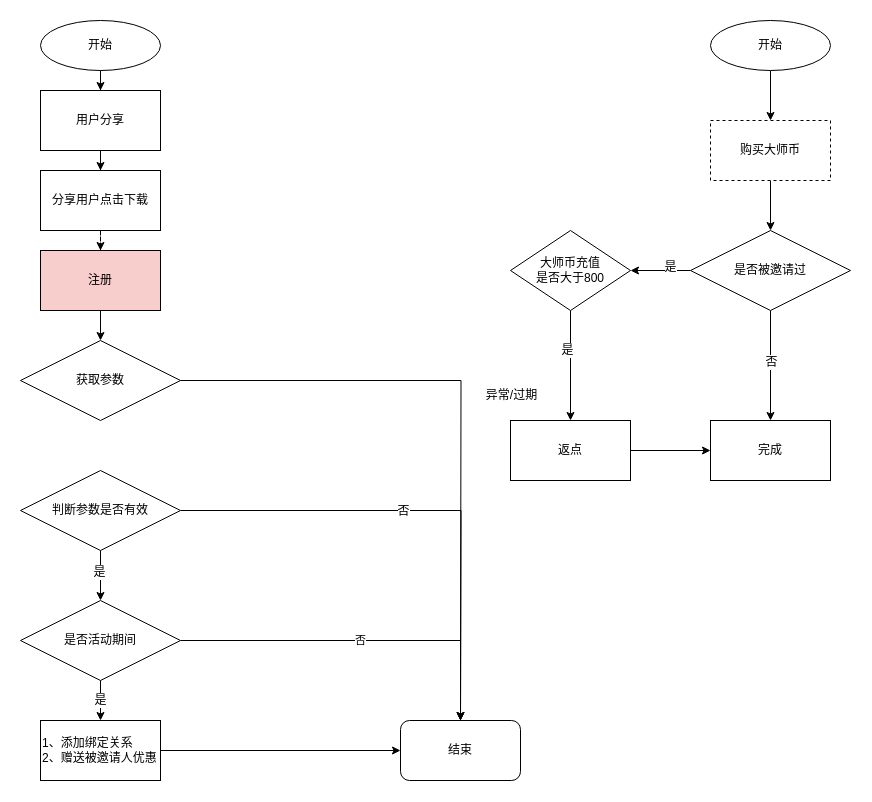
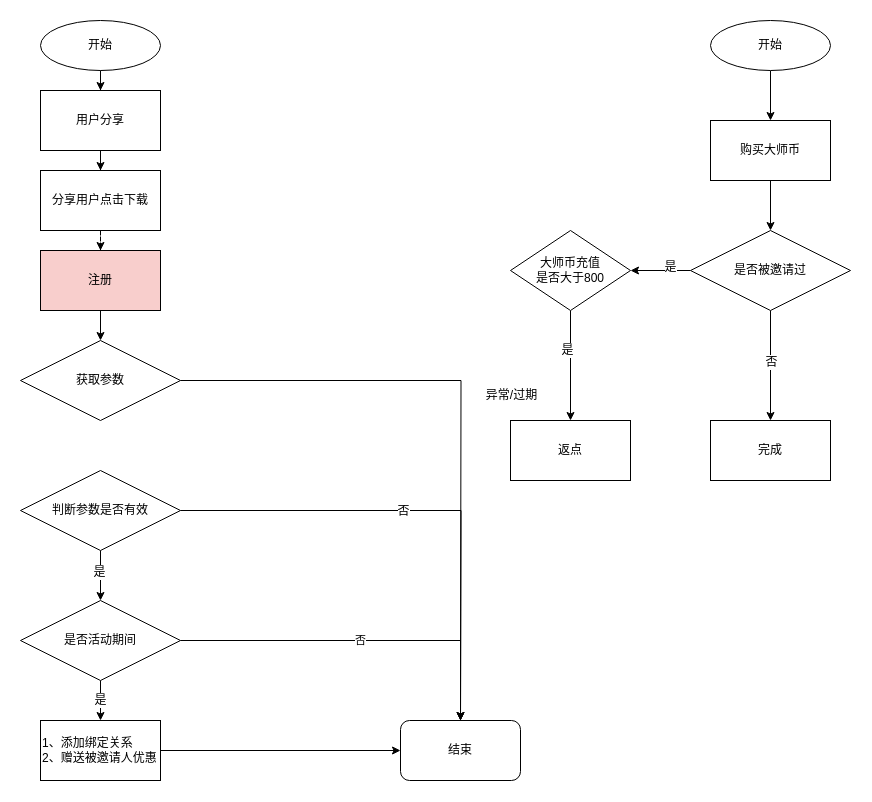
  <mxCell id="0" />
  <mxCell id="1" parent="0" />
  <mxCell id="2" value="" style="edgeStyle=orthogonalEdgeStyle;rounded=0;orthogonalLoop=1;jettySize=auto;html=1;entryX=0.5;entryY=0;entryDx=0;entryDy=0;" edge="1" parent="1" source="3" target="5"><mxGeometry relative="1" as="geometry"><mxPoint x="100" y="140" as="targetPoint" /></mxGeometry></mxCell>
  <mxCell id="3" value="开始" style="ellipse;whiteSpace=wrap;html=1;" vertex="1" parent="1"><mxGeometry x="40" y="20" width="120" height="50" as="geometry" /></mxCell>
  <mxCell id="4" value="" style="edgeStyle=orthogonalEdgeStyle;rounded=0;orthogonalLoop=1;jettySize=auto;html=1;" edge="1" parent="1" source="5" target="7"><mxGeometry relative="1" as="geometry" /></mxCell>
  <mxCell id="5" value="用户分享" style="rounded=0;whiteSpace=wrap;html=1;" vertex="1" parent="1"><mxGeometry x="40" y="90" width="120" height="60" as="geometry" /></mxCell>
  <mxCell id="6" value="" style="edgeStyle=orthogonalEdgeStyle;rounded=0;orthogonalLoop=1;jettySize=auto;html=1;dashed=1;" edge="1" parent="1" source="7" target="17"><mxGeometry relative="1" as="geometry" /></mxCell>
  <mxCell id="7" value="分享用户点击下载" style="rounded=0;whiteSpace=wrap;html=1;" vertex="1" parent="1"><mxGeometry x="40" y="170" width="120" height="60" as="geometry" /></mxCell>
  <mxCell id="8" value="" style="edgeStyle=orthogonalEdgeStyle;rounded=0;orthogonalLoop=1;jettySize=auto;html=1;" edge="1" parent="1" source="10"><mxGeometry relative="1" as="geometry"><mxPoint x="460" y="720" as="targetPoint" /></mxGeometry></mxCell>
  <mxCell id="9" value="异常/过期" style="text;html=1;align=center;verticalAlign=middle;resizable=0;points=[];;labelBackgroundColor=#ffffff;" vertex="1" connectable="0" parent="8"><mxGeometry x="-0.05" relative="1" as="geometry"><mxPoint x="50" as="offset" /></mxGeometry></mxCell>
  <mxCell id="10" value="获取参数" style="rhombus;whiteSpace=wrap;html=1;" vertex="1" parent="1"><mxGeometry x="20" y="340" width="160" height="80" as="geometry" /></mxCell>
  <mxCell id="11" value="" style="edgeStyle=orthogonalEdgeStyle;rounded=0;orthogonalLoop=1;jettySize=auto;html=1;" edge="1" parent="1" source="15"><mxGeometry relative="1" as="geometry"><mxPoint x="460" y="720" as="targetPoint" /></mxGeometry></mxCell>
  <mxCell id="12" value="否" style="text;html=1;align=center;verticalAlign=middle;resizable=0;points=[];;labelBackgroundColor=#ffffff;" vertex="1" connectable="0" parent="11"><mxGeometry x="-0.096" y="-4" relative="1" as="geometry"><mxPoint y="-4" as="offset" /></mxGeometry></mxCell>
  <mxCell id="13" value="" style="edgeStyle=orthogonalEdgeStyle;rounded=0;orthogonalLoop=1;jettySize=auto;html=1;" edge="1" parent="1" source="15" target="21"><mxGeometry relative="1" as="geometry"><mxPoint x="100" y="657" as="targetPoint" /></mxGeometry></mxCell>
  <mxCell id="14" value="是" style="text;html=1;align=center;verticalAlign=middle;resizable=0;points=[];;labelBackgroundColor=#ffffff;" vertex="1" connectable="0" parent="13"><mxGeometry x="-0.16" y="-2" relative="1" as="geometry"><mxPoint as="offset" /></mxGeometry></mxCell>
  <mxCell id="15" value="判断参数是否有效" style="rhombus;whiteSpace=wrap;html=1;" vertex="1" parent="1"><mxGeometry x="20" y="470" width="160" height="80" as="geometry" /></mxCell>
  <mxCell id="16" value="" style="edgeStyle=orthogonalEdgeStyle;rounded=0;orthogonalLoop=1;jettySize=auto;html=1;" edge="1" parent="1" source="17" target="10"><mxGeometry relative="1" as="geometry" /></mxCell>
  <mxCell id="17" value="注册" style="rounded=0;whiteSpace=wrap;html=1;fillColor=#f8cecc;" vertex="1" parent="1"><mxGeometry x="40" y="250" width="120" height="60" as="geometry" /></mxCell>
  <mxCell id="18" value="否" style="edgeStyle=orthogonalEdgeStyle;rounded=0;orthogonalLoop=1;jettySize=auto;html=1;" edge="1" parent="1" source="21" target="24"><mxGeometry relative="1" as="geometry"><mxPoint x="460" y="720" as="targetPoint" /></mxGeometry></mxCell>
  <mxCell id="19" value="" style="edgeStyle=orthogonalEdgeStyle;rounded=0;orthogonalLoop=1;jettySize=auto;html=1;" edge="1" parent="1" source="21"><mxGeometry relative="1" as="geometry"><mxPoint x="100" y="720" as="targetPoint" /></mxGeometry></mxCell>
  <mxCell id="20" value="是" style="text;html=1;align=center;verticalAlign=middle;resizable=0;points=[];;labelBackgroundColor=#ffffff;" vertex="1" connectable="0" parent="19"><mxGeometry x="-0.05" y="-1" relative="1" as="geometry"><mxPoint as="offset" /></mxGeometry></mxCell>
  <mxCell id="21" value="是否活动期间" style="rhombus;whiteSpace=wrap;html=1;" vertex="1" parent="1"><mxGeometry x="20" y="600" width="160" height="80" as="geometry" /></mxCell>
  <mxCell id="22" value="" style="edgeStyle=orthogonalEdgeStyle;rounded=0;orthogonalLoop=1;jettySize=auto;html=1;" edge="1" parent="1" source="23" target="24"><mxGeometry relative="1" as="geometry"><mxPoint x="400" y="750" as="targetPoint" /></mxGeometry></mxCell>
  <mxCell id="23" value="1、添加绑定关系&lt;br&gt;2、赠送被邀请人优惠" style="rounded=0;whiteSpace=wrap;html=1;align=left;" vertex="1" parent="1"><mxGeometry x="40" y="720" width="120" height="60" as="geometry" /></mxCell>
  <mxCell id="24" value="结束" style="rounded=1;whiteSpace=wrap;html=1;align=center;" vertex="1" parent="1"><mxGeometry x="400" y="720" width="120" height="60" as="geometry" /></mxCell>
  <mxCell id="25" value="" style="edgeStyle=orthogonalEdgeStyle;rounded=0;orthogonalLoop=1;jettySize=auto;html=1;" edge="1" parent="1" source="26" target="28"><mxGeometry relative="1" as="geometry" /></mxCell>
  <mxCell id="26" value="开始" style="ellipse;whiteSpace=wrap;html=1;align=center;" vertex="1" parent="1"><mxGeometry x="710" y="20" width="120" height="50" as="geometry" /></mxCell>
  <mxCell id="27" value="" style="edgeStyle=orthogonalEdgeStyle;rounded=0;orthogonalLoop=1;jettySize=auto;html=1;" edge="1" parent="1" source="28" target="33"><mxGeometry relative="1" as="geometry" /></mxCell>
- <mxCell id="28" value="购买大师币" style="rounded=0;whiteSpace=wrap;html=1;align=center;dashed=1;" vertex="1" parent="1"><mxGeometry x="710" y="120" width="120" height="60" as="geometry" /></mxCell>
+ <mxCell id="28" value="购买大师币" style="rounded=0;whiteSpace=wrap;html=1;align=center;" vertex="1" parent="1"><mxGeometry x="710" y="120" width="120" height="60" as="geometry" /></mxCell>
  <mxCell id="29" value="" style="edgeStyle=orthogonalEdgeStyle;rounded=0;orthogonalLoop=1;jettySize=auto;html=1;" edge="1" parent="1" source="33" target="34"><mxGeometry relative="1" as="geometry" /></mxCell>
  <mxCell id="30" value="否" style="text;html=1;align=center;verticalAlign=middle;resizable=0;points=[];;labelBackgroundColor=#ffffff;" vertex="1" connectable="0" parent="29"><mxGeometry x="-0.071" relative="1" as="geometry"><mxPoint as="offset" /></mxGeometry></mxCell>
  <mxCell id="31" value="" style="edgeStyle=orthogonalEdgeStyle;rounded=0;orthogonalLoop=1;jettySize=auto;html=1;" edge="1" parent="1" source="33" target="37"><mxGeometry relative="1" as="geometry"><mxPoint x="630" y="270" as="targetPoint" /></mxGeometry></mxCell>
  <mxCell id="32" value="是" style="text;html=1;align=center;verticalAlign=middle;resizable=0;points=[];;labelBackgroundColor=#ffffff;" vertex="1" connectable="0" parent="31"><mxGeometry x="-0.3" y="-4" relative="1" as="geometry"><mxPoint as="offset" /></mxGeometry></mxCell>
  <mxCell id="33" value="是否被邀请过" style="rhombus;whiteSpace=wrap;html=1;align=center;" vertex="1" parent="1"><mxGeometry x="690" y="230" width="160" height="80" as="geometry" /></mxCell>
  <mxCell id="34" value="完成" style="rounded=0;whiteSpace=wrap;html=1;align=center;" vertex="1" parent="1"><mxGeometry x="710" y="420" width="120" height="60" as="geometry" /></mxCell>
  <mxCell id="35" value="" style="edgeStyle=orthogonalEdgeStyle;rounded=0;orthogonalLoop=1;jettySize=auto;html=1;" edge="1" parent="1" source="37" target="39"><mxGeometry relative="1" as="geometry" /></mxCell>
  <mxCell id="36" value="是" style="text;html=1;align=center;verticalAlign=middle;resizable=0;points=[];;labelBackgroundColor=#ffffff;" vertex="1" connectable="0" parent="35"><mxGeometry x="-0.286" y="-4" relative="1" as="geometry"><mxPoint as="offset" /></mxGeometry></mxCell>
  <mxCell id="37" value="大师币充值&lt;br&gt;是否大于800" style="rhombus;whiteSpace=wrap;html=1;align=center;" vertex="1" parent="1"><mxGeometry x="510" y="230" width="120" height="80" as="geometry" /></mxCell>
- <mxCell id="38" value="" style="edgeStyle=orthogonalEdgeStyle;rounded=0;orthogonalLoop=1;jettySize=auto;html=1;" edge="1" parent="1" source="39" target="34"><mxGeometry relative="1" as="geometry" /></mxCell>
  <mxCell id="39" value="返点" style="rounded=0;whiteSpace=wrap;html=1;align=center;" vertex="1" parent="1"><mxGeometry x="510" y="420" width="120" height="60" as="geometry" /></mxCell>
